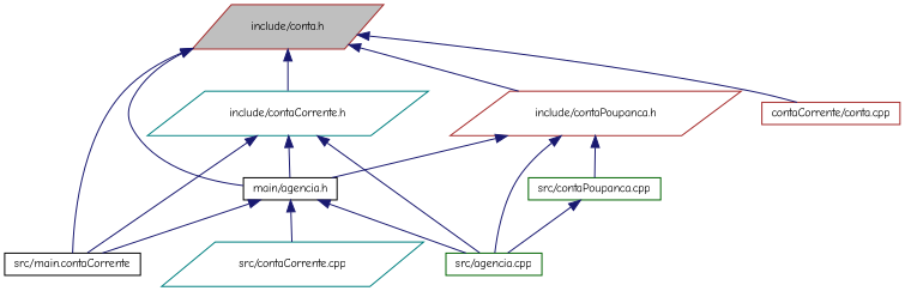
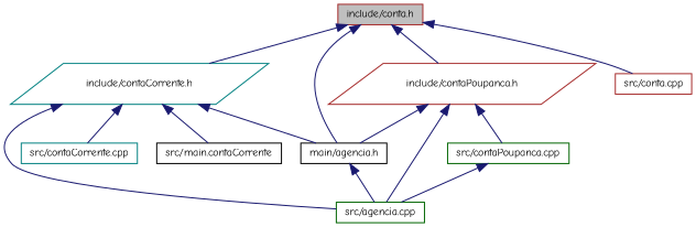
  digraph {
    fontname="Comic Neue"
    node [color=brown fillcolor=white fontname="Comic Neue" fontsize=10 shape=box style=filled]
    edge [color=midnightblue dir=back fontname="Comic Neue" fontsize=10 labelfontname=Helvetica labelfontsize=10 style=solid]
-   n1 [fillcolor=grey75 fontcolor=black height=0.2 label="include/conta.h" shape=parallelogram width=0.4]
+   n1 [fillcolor=grey75 fontcolor=black height=0.2 label="include/conta.h" width=0.4]
    n2 [color=teal height=0.2 label="include/contaCorrente.h" shape=parallelogram width=0.4]
    n3 [color=black height=0.2 label="main/agencia.h" width=0.4]
    n4 [color=black height=0.2 label="src/main.contaCorrente" width=0.4]
    n5 [height=0.2 label="include/contaPoupanca.h" shape=parallelogram width=0.4]
-   n6 [height=0.2 label="contaCorrente/conta.cpp" width=0.4]
+   n6 [height=0.2 label="src/conta.cpp" width=0.4]
    n7 [color=darkgreen height=0.2 label="src/agencia.cpp" width=0.4]
-   n8 [color=teal height=0.2 label="src/contaCorrente.cpp" shape=parallelogram width=0.4]
+   n8 [color=teal height=0.2 label="src/contaCorrente.cpp" width=0.4]
    n9 [color=darkgreen height=0.2 label="src/contaPoupanca.cpp" width=0.4]
    n1 -> n2
    n1 -> n3
-   n1 -> n4
    n1 -> n5
    n1 -> n6
    n2 -> n3
    n2 -> n4
    n2 -> n7
-   n3 -> n8
-   n3 -> n4
+   n2 -> n8
    n3 -> n7
    n5 -> n3
    n5 -> n7
    n5 -> n9
    n9 -> n7
  }
